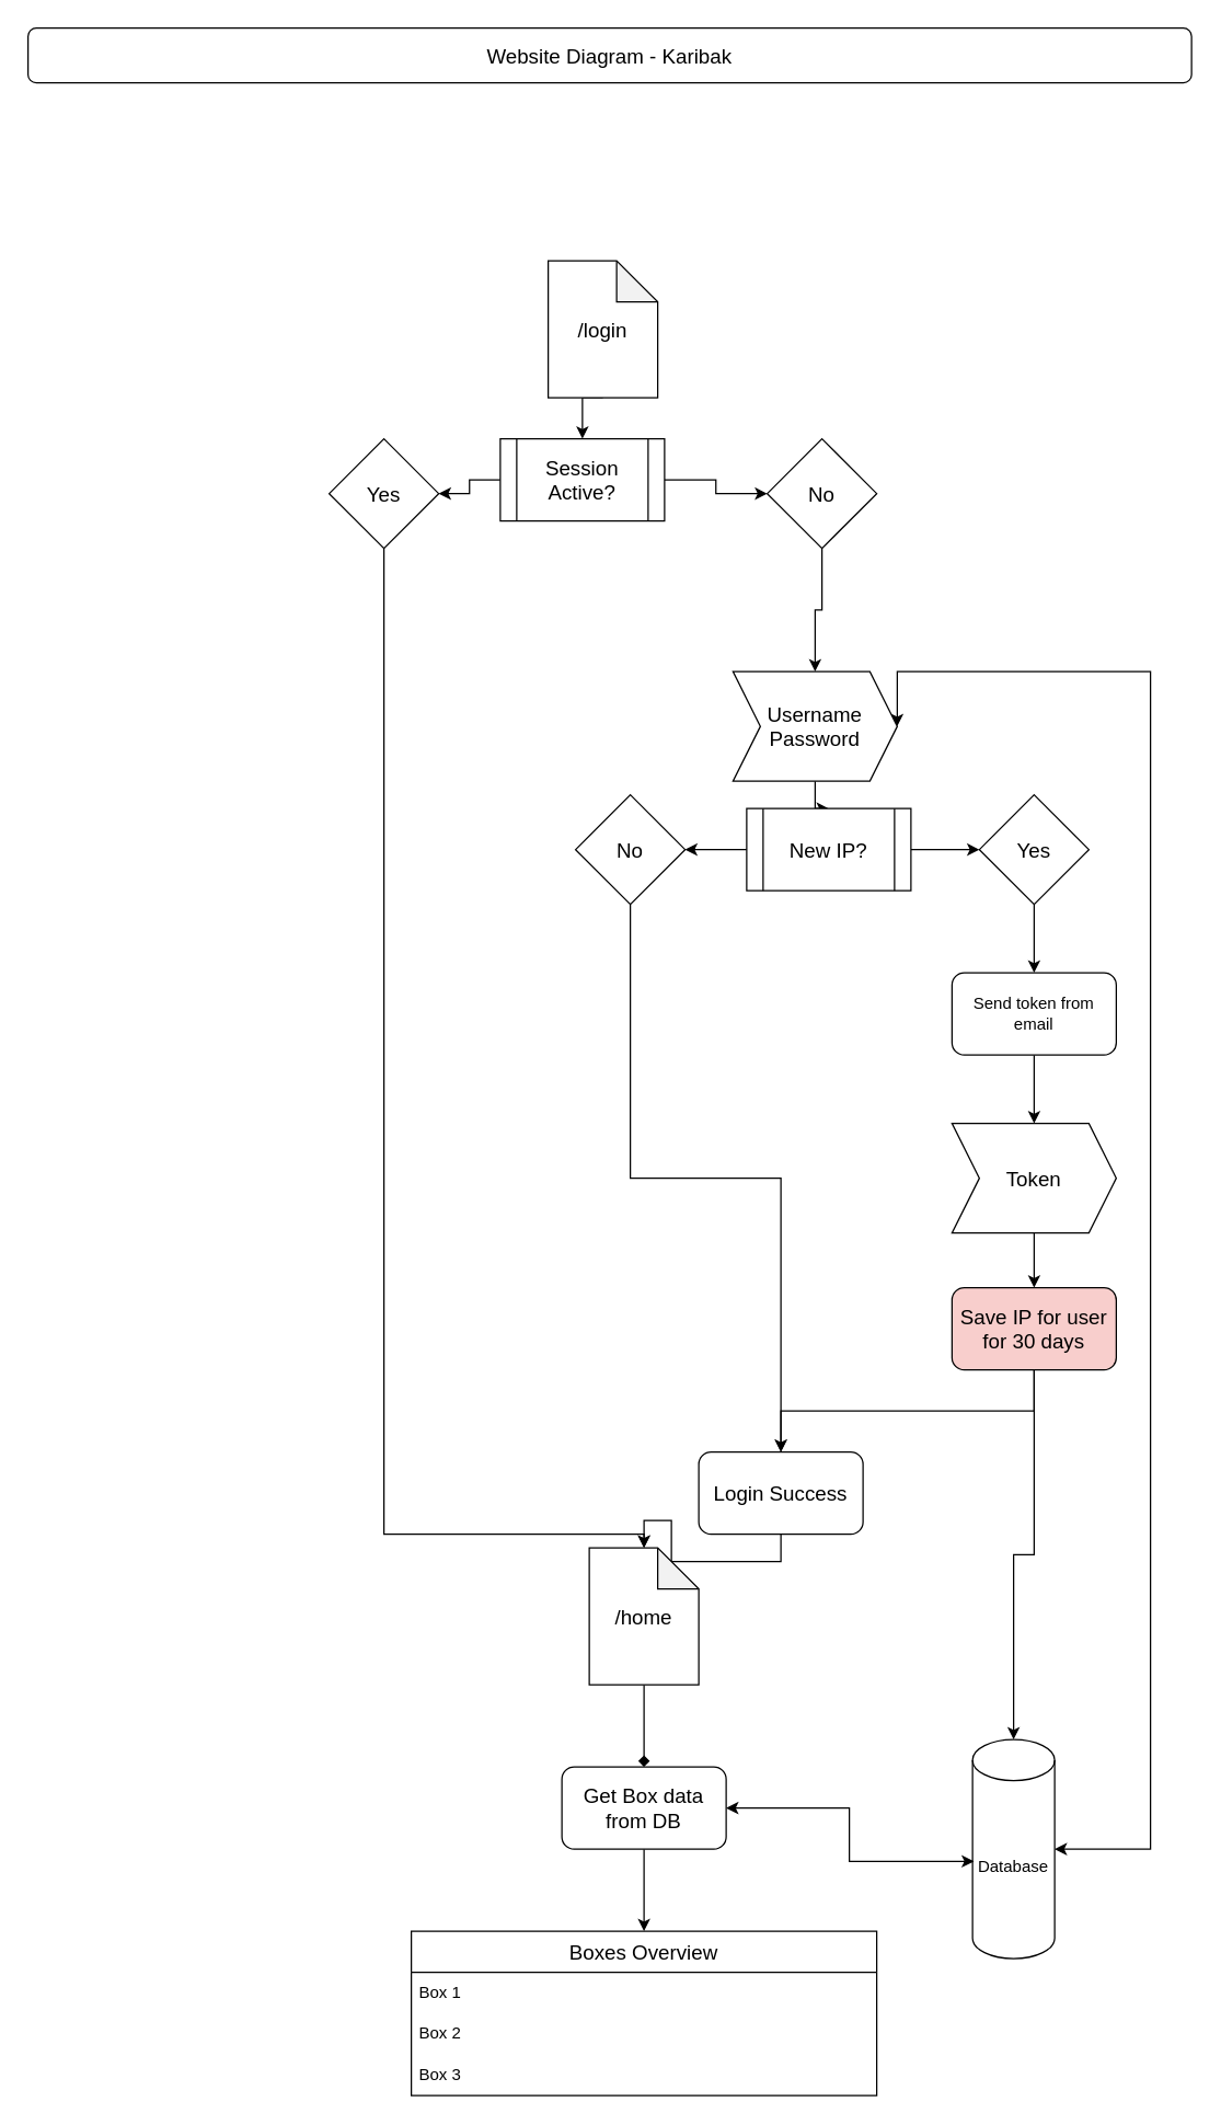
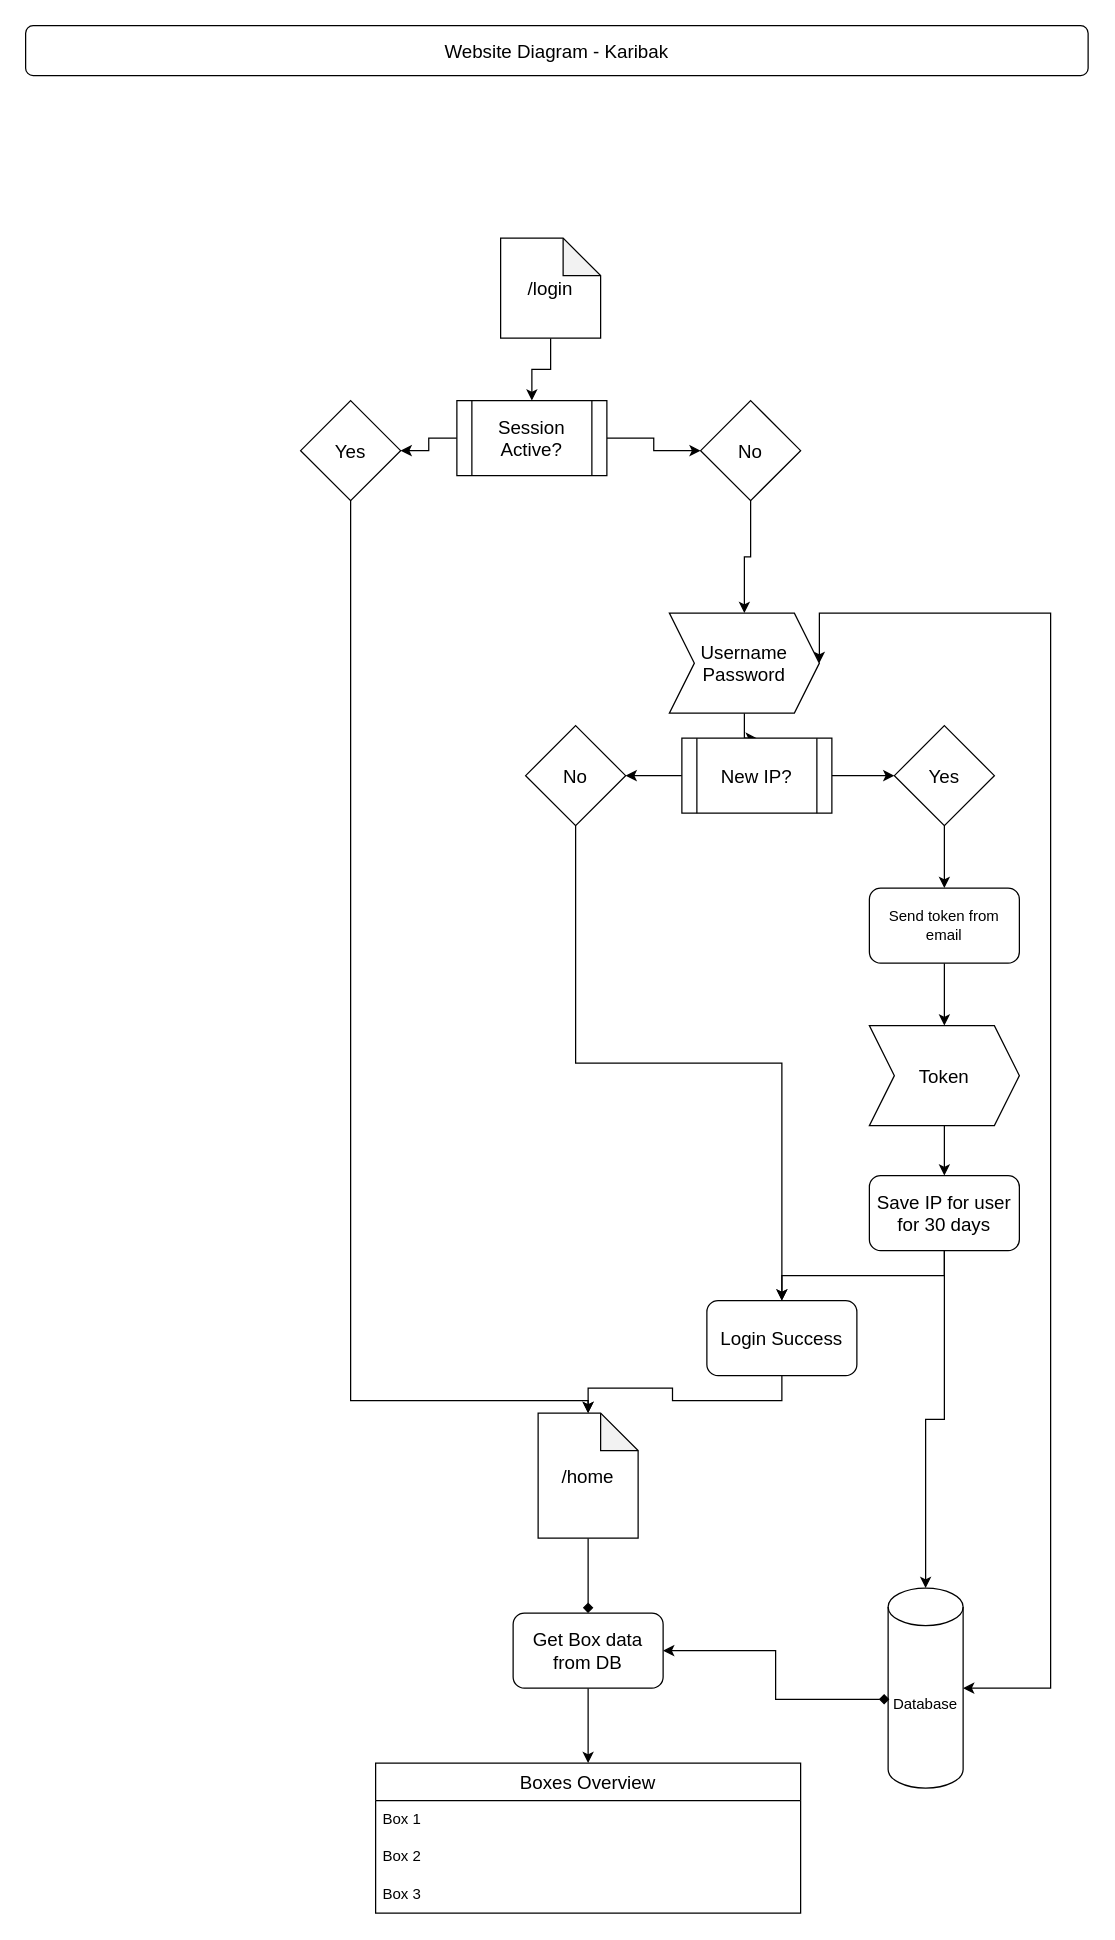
  <mxCell id="0" />
  <mxCell id="1" parent="0" />
  <mxCell id="2" value="&lt;font style=&quot;font-size: 15px;&quot;&gt;Website Diagram - Karibak&lt;/font&gt;" style="whiteSpace=wrap;html=1;rounded=1;" vertex="1" parent="1"><mxGeometry width="850" height="40" as="geometry" x="20" y="20" /></mxCell>
  <mxCell id="3" style="edgeStyle=orthogonalEdgeStyle;rounded=0;orthogonalLoop=1;jettySize=auto;html=1;exitX=0;exitY=0.5;exitDx=0;exitDy=0;entryX=1;entryY=0.5;entryDx=0;entryDy=0;" edge="1" parent="1" source="5" target="6"><mxGeometry relative="1" as="geometry" /></mxCell>
  <mxCell id="4" style="edgeStyle=orthogonalEdgeStyle;rounded=0;orthogonalLoop=1;jettySize=auto;html=1;exitX=1;exitY=0.5;exitDx=0;exitDy=0;entryX=0;entryY=0.5;entryDx=0;entryDy=0;" edge="1" parent="1" source="5" target="8"><mxGeometry relative="1" as="geometry" /></mxCell>
  <mxCell id="5" value="&lt;font style=&quot;font-size: 15px;&quot;&gt;Session Active?&lt;/font&gt;" style="shape=process;whiteSpace=wrap;html=1;backgroundOutline=1;" vertex="1" parent="1"><mxGeometry x="365" y="320" width="120" height="60" as="geometry" /></mxCell>
  <mxCell id="6" value="&lt;font style=&quot;font-size: 15px;&quot;&gt;Yes&lt;/font&gt;" style="rhombus;whiteSpace=wrap;html=1;" vertex="1" parent="1"><mxGeometry x="240" y="320" width="80" height="80" as="geometry" /></mxCell>
  <mxCell id="7" style="edgeStyle=orthogonalEdgeStyle;rounded=0;orthogonalLoop=1;jettySize=auto;html=1;exitX=0.5;exitY=1;exitDx=0;exitDy=0;entryX=0.5;entryY=0;entryDx=0;entryDy=0;" edge="1" parent="1" source="8" target="13"><mxGeometry relative="1" as="geometry" /></mxCell>
  <mxCell id="8" value="&lt;font style=&quot;font-size: 15px;&quot;&gt;No&lt;/font&gt;" style="rhombus;whiteSpace=wrap;html=1;" vertex="1" parent="1"><mxGeometry x="560" y="320" width="80" height="80" as="geometry" /></mxCell>
  <mxCell id="9" style="edgeStyle=orthogonalEdgeStyle;rounded=0;orthogonalLoop=1;jettySize=auto;html=1;exitX=0.5;exitY=1;exitDx=0;exitDy=0;exitPerimeter=0;entryX=0.5;entryY=0;entryDx=0;entryDy=0;" edge="1" parent="1" source="10" target="5"><mxGeometry relative="1" as="geometry" /></mxCell>
- <mxCell id="10" value="&lt;font style=&quot;font-size: 15px;&quot;&gt;/login&lt;/font&gt;" style="shape=note;whiteSpace=wrap;html=1;backgroundOutline=1;darkOpacity=0.05;" vertex="1" parent="1"><mxGeometry x="400" y="190" width="80" height="100" as="geometry" /></mxCell>
+ <mxCell id="10" value="&lt;font style=&quot;font-size: 15px;&quot;&gt;/login&lt;/font&gt;" style="shape=note;whiteSpace=wrap;html=1;backgroundOutline=1;darkOpacity=0.05;" vertex="1" parent="1"><mxGeometry x="400" y="190" width="80" height="80" as="geometry" /></mxCell>
  <mxCell id="11" value="" style="edgeStyle=orthogonalEdgeStyle;rounded=0;orthogonalLoop=1;jettySize=auto;html=1;" edge="1" parent="1" source="13" target="16"><mxGeometry relative="1" as="geometry" /></mxCell>
  <mxCell id="12" style="edgeStyle=orthogonalEdgeStyle;rounded=0;orthogonalLoop=1;jettySize=auto;html=1;exitX=1;exitY=0.5;exitDx=0;exitDy=0;startArrow=classic;startFill=1;" edge="1" parent="1" source="13" target="33"><mxGeometry relative="1" as="geometry"><Array as="points"><mxPoint x="840" y="490" /><mxPoint x="840" y="1350" /></Array></mxGeometry></mxCell>
  <mxCell id="13" value="&lt;font style=&quot;font-size: 15px;&quot;&gt;Username&lt;br&gt;Password&lt;/font&gt;" style="shape=step;perimeter=stepPerimeter;whiteSpace=wrap;html=1;fixedSize=1;" vertex="1" parent="1"><mxGeometry x="535" y="490" width="120" height="80" as="geometry" /></mxCell>
  <mxCell id="14" value="" style="edgeStyle=orthogonalEdgeStyle;rounded=0;orthogonalLoop=1;jettySize=auto;html=1;" edge="1" parent="1" source="16" target="20"><mxGeometry relative="1" as="geometry" /></mxCell>
  <mxCell id="15" value="" style="edgeStyle=orthogonalEdgeStyle;rounded=0;orthogonalLoop=1;jettySize=auto;html=1;" edge="1" parent="1" source="16" target="18"><mxGeometry relative="1" as="geometry" /></mxCell>
  <mxCell id="16" value="&lt;span style=&quot;font-size: 15px;&quot;&gt;New IP?&lt;/span&gt;" style="shape=process;whiteSpace=wrap;html=1;backgroundOutline=1;" vertex="1" parent="1"><mxGeometry x="545" y="590" width="120" height="60" as="geometry" /></mxCell>
  <mxCell id="17" style="edgeStyle=orthogonalEdgeStyle;rounded=0;orthogonalLoop=1;jettySize=auto;html=1;exitX=0.5;exitY=1;exitDx=0;exitDy=0;entryX=0.5;entryY=0;entryDx=0;entryDy=0;" edge="1" parent="1" source="18" target="22"><mxGeometry relative="1" as="geometry" /></mxCell>
  <mxCell id="18" value="&lt;font style=&quot;font-size: 15px;&quot;&gt;Yes&lt;/font&gt;" style="rhombus;whiteSpace=wrap;html=1;" vertex="1" parent="1"><mxGeometry x="715" y="580" width="80" height="80" as="geometry" /></mxCell>
  <mxCell id="19" style="edgeStyle=orthogonalEdgeStyle;rounded=0;orthogonalLoop=1;jettySize=auto;html=1;exitX=0.5;exitY=1;exitDx=0;exitDy=0;" edge="1" parent="1" source="20" target="29"><mxGeometry relative="1" as="geometry" /></mxCell>
  <mxCell id="20" value="&lt;font style=&quot;font-size: 15px;&quot;&gt;No&lt;/font&gt;" style="rhombus;whiteSpace=wrap;html=1;" vertex="1" parent="1"><mxGeometry x="420" y="580" width="80" height="80" as="geometry" /></mxCell>
  <mxCell id="21" style="edgeStyle=orthogonalEdgeStyle;rounded=0;orthogonalLoop=1;jettySize=auto;html=1;exitX=0.5;exitY=1;exitDx=0;exitDy=0;entryX=0.5;entryY=0;entryDx=0;entryDy=0;" edge="1" parent="1" source="22" target="24"><mxGeometry relative="1" as="geometry" /></mxCell>
  <mxCell id="22" value="Send token from email" style="rounded=1;whiteSpace=wrap;html=1;" vertex="1" parent="1"><mxGeometry x="695" y="710" width="120" height="60" as="geometry" /></mxCell>
  <mxCell id="23" style="edgeStyle=orthogonalEdgeStyle;rounded=0;orthogonalLoop=1;jettySize=auto;html=1;exitX=0.5;exitY=1;exitDx=0;exitDy=0;entryX=0.5;entryY=0;entryDx=0;entryDy=0;" edge="1" parent="1" source="24" target="27"><mxGeometry relative="1" as="geometry" /></mxCell>
  <mxCell id="24" value="&lt;span style=&quot;font-size: 15px;&quot;&gt;Token&lt;/span&gt;" style="shape=step;perimeter=stepPerimeter;whiteSpace=wrap;html=1;fixedSize=1;" vertex="1" parent="1"><mxGeometry x="695" y="820" width="120" height="80" as="geometry" /></mxCell>
  <mxCell id="25" style="edgeStyle=orthogonalEdgeStyle;rounded=0;orthogonalLoop=1;jettySize=auto;html=1;exitX=0.5;exitY=1;exitDx=0;exitDy=0;" edge="1" parent="1" source="27" target="29"><mxGeometry relative="1" as="geometry" /></mxCell>
  <mxCell id="26" style="edgeStyle=orthogonalEdgeStyle;rounded=0;orthogonalLoop=1;jettySize=auto;html=1;exitX=0.5;exitY=1;exitDx=0;exitDy=0;" edge="1" parent="1" source="27" target="33"><mxGeometry relative="1" as="geometry" /></mxCell>
- <mxCell id="27" value="&lt;font style=&quot;font-size: 15px;&quot;&gt;Save IP for user for 30 days&lt;/font&gt;" style="rounded=1;whiteSpace=wrap;html=1;fillColor=#f8cecc;" vertex="1" parent="1"><mxGeometry x="695" y="940" width="120" height="60" as="geometry" /></mxCell>
+ <mxCell id="27" value="&lt;font style=&quot;font-size: 15px;&quot;&gt;Save IP for user for 30 days&lt;/font&gt;" style="rounded=1;whiteSpace=wrap;html=1;" vertex="1" parent="1"><mxGeometry x="695" y="940" width="120" height="60" as="geometry" /></mxCell>
  <mxCell id="28" style="edgeStyle=orthogonalEdgeStyle;rounded=0;orthogonalLoop=1;jettySize=auto;html=1;exitX=0.5;exitY=1;exitDx=0;exitDy=0;" edge="1" parent="1" source="29" target="31"><mxGeometry relative="1" as="geometry" /></mxCell>
- <mxCell id="29" value="&lt;font style=&quot;font-size: 15px;&quot;&gt;Login Success&lt;/font&gt;" style="rounded=1;whiteSpace=wrap;html=1;" vertex="1" parent="1"><mxGeometry x="510" y="1060" width="120" height="60" as="geometry" /></mxCell>
+ <mxCell id="29" value="&lt;font style=&quot;font-size: 15px;&quot;&gt;Login Success&lt;/font&gt;" style="rounded=1;whiteSpace=wrap;html=1;" vertex="1" parent="1"><mxGeometry x="565" y="1040" width="120" height="60" as="geometry" /></mxCell>
  <mxCell id="30" style="edgeStyle=orthogonalEdgeStyle;rounded=0;orthogonalLoop=1;jettySize=auto;html=1;exitX=0.5;exitY=1;exitDx=0;exitDy=0;exitPerimeter=0;entryX=0.5;entryY=0;entryDx=0;entryDy=0;endArrow=diamond;" edge="1" parent="1" source="31" target="35"><mxGeometry relative="1" as="geometry" /></mxCell>
  <mxCell id="31" value="&lt;font style=&quot;font-size: 15px;&quot;&gt;/home&lt;/font&gt;" style="shape=note;whiteSpace=wrap;html=1;backgroundOutline=1;darkOpacity=0.05;" vertex="1" parent="1"><mxGeometry x="430" y="1130" width="80" height="100" as="geometry" /></mxCell>
  <mxCell id="32" style="edgeStyle=orthogonalEdgeStyle;rounded=0;orthogonalLoop=1;jettySize=auto;html=1;exitX=0.5;exitY=1;exitDx=0;exitDy=0;entryX=0.5;entryY=0;entryDx=0;entryDy=0;entryPerimeter=0;" edge="1" parent="1" source="6" target="31"><mxGeometry relative="1" as="geometry"><Array as="points"><mxPoint x="280" y="1120" /><mxPoint x="470" y="1120" /></Array></mxGeometry></mxCell>
  <mxCell id="33" value="Database" style="shape=cylinder3;whiteSpace=wrap;html=1;boundedLbl=1;backgroundOutline=1;size=15;" vertex="1" parent="1"><mxGeometry x="710" y="1270" width="60" height="160" as="geometry" /></mxCell>
  <mxCell id="34" style="edgeStyle=orthogonalEdgeStyle;rounded=0;orthogonalLoop=1;jettySize=auto;html=1;exitX=0.5;exitY=1;exitDx=0;exitDy=0;" edge="1" parent="1" source="35" target="37"><mxGeometry relative="1" as="geometry" /></mxCell>
  <mxCell id="35" value="&lt;font style=&quot;font-size: 15px;&quot;&gt;Get Box data from DB&lt;/font&gt;" style="rounded=1;whiteSpace=wrap;html=1;" vertex="1" parent="1"><mxGeometry x="410" y="1290" width="120" height="60" as="geometry" /></mxCell>
- <mxCell id="36" style="edgeStyle=orthogonalEdgeStyle;rounded=0;orthogonalLoop=1;jettySize=auto;html=1;exitX=1;exitY=0.5;exitDx=0;exitDy=0;entryX=0.017;entryY=0.556;entryDx=0;entryDy=0;entryPerimeter=0;startArrow=classic;startFill=1;" edge="1" parent="1" source="35" target="33"><mxGeometry relative="1" as="geometry" /></mxCell>
+ <mxCell id="36" style="edgeStyle=orthogonalEdgeStyle;rounded=0;orthogonalLoop=1;jettySize=auto;html=1;exitX=1;exitY=0.5;exitDx=0;exitDy=0;entryX=0.017;entryY=0.556;entryDx=0;entryDy=0;entryPerimeter=0;startArrow=classic;startFill=1;endArrow=diamond;" edge="1" parent="1" source="35" target="33"><mxGeometry relative="1" as="geometry" /></mxCell>
  <mxCell id="37" value="Boxes Overview" style="swimlane;fontStyle=0;childLayout=stackLayout;horizontal=1;startSize=30;horizontalStack=0;resizeParent=1;resizeParentMax=0;resizeLast=0;collapsible=1;marginBottom=0;whiteSpace=wrap;html=1;fontSize=15;" vertex="1" parent="1"><mxGeometry x="300" y="1410" width="340" height="120" as="geometry" /></mxCell>
  <mxCell id="38" value="Box 1" style="text;strokeColor=none;fillColor=none;align=left;verticalAlign=middle;spacingLeft=4;spacingRight=4;overflow=hidden;points=[[0,0.5],[1,0.5]];portConstraint=eastwest;rotatable=0;whiteSpace=wrap;html=1;" vertex="1" parent="37"><mxGeometry y="30" width="340" height="30" as="geometry" /></mxCell>
  <mxCell id="39" value="Box 2" style="text;strokeColor=none;fillColor=none;align=left;verticalAlign=middle;spacingLeft=4;spacingRight=4;overflow=hidden;points=[[0,0.5],[1,0.5]];portConstraint=eastwest;rotatable=0;whiteSpace=wrap;html=1;" vertex="1" parent="37"><mxGeometry y="60" width="340" height="30" as="geometry" /></mxCell>
  <mxCell id="40" value="Box 3" style="text;strokeColor=none;fillColor=none;align=left;verticalAlign=middle;spacingLeft=4;spacingRight=4;overflow=hidden;points=[[0,0.5],[1,0.5]];portConstraint=eastwest;rotatable=0;whiteSpace=wrap;html=1;" vertex="1" parent="37"><mxGeometry y="90" width="340" height="30" as="geometry" /></mxCell>
